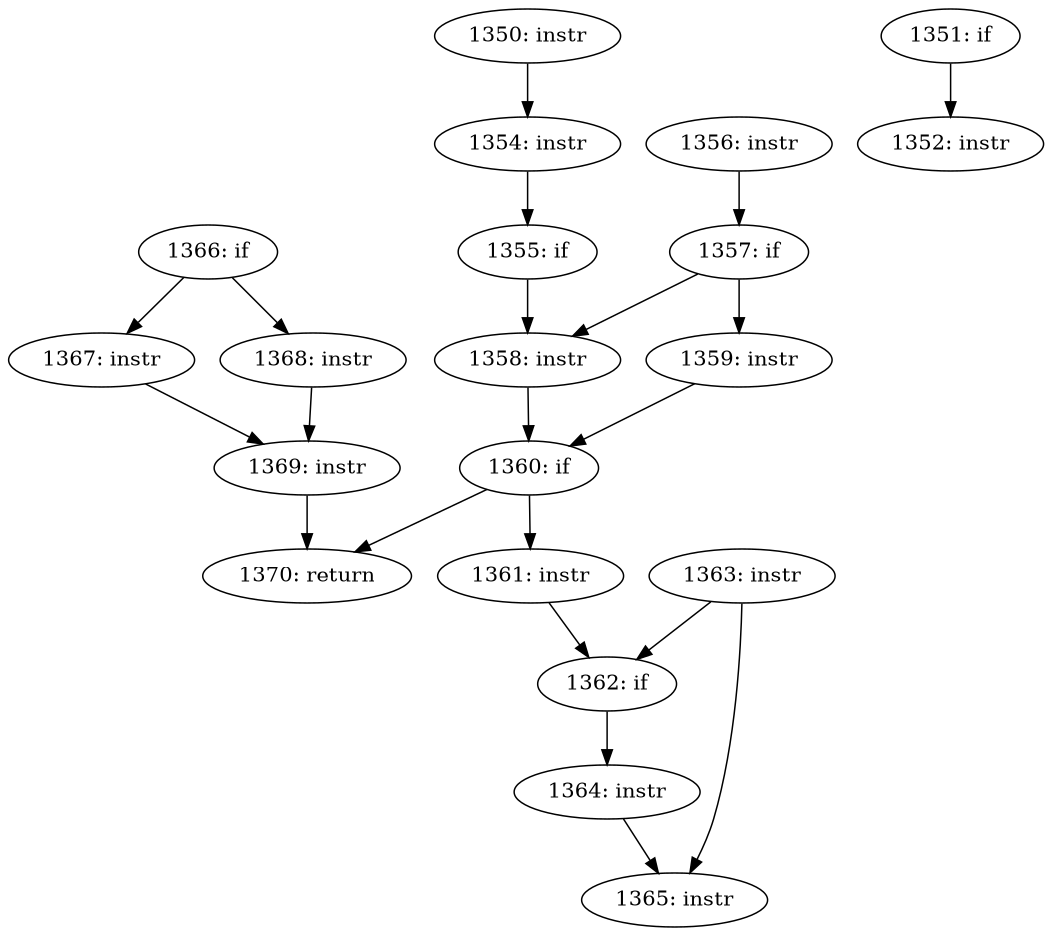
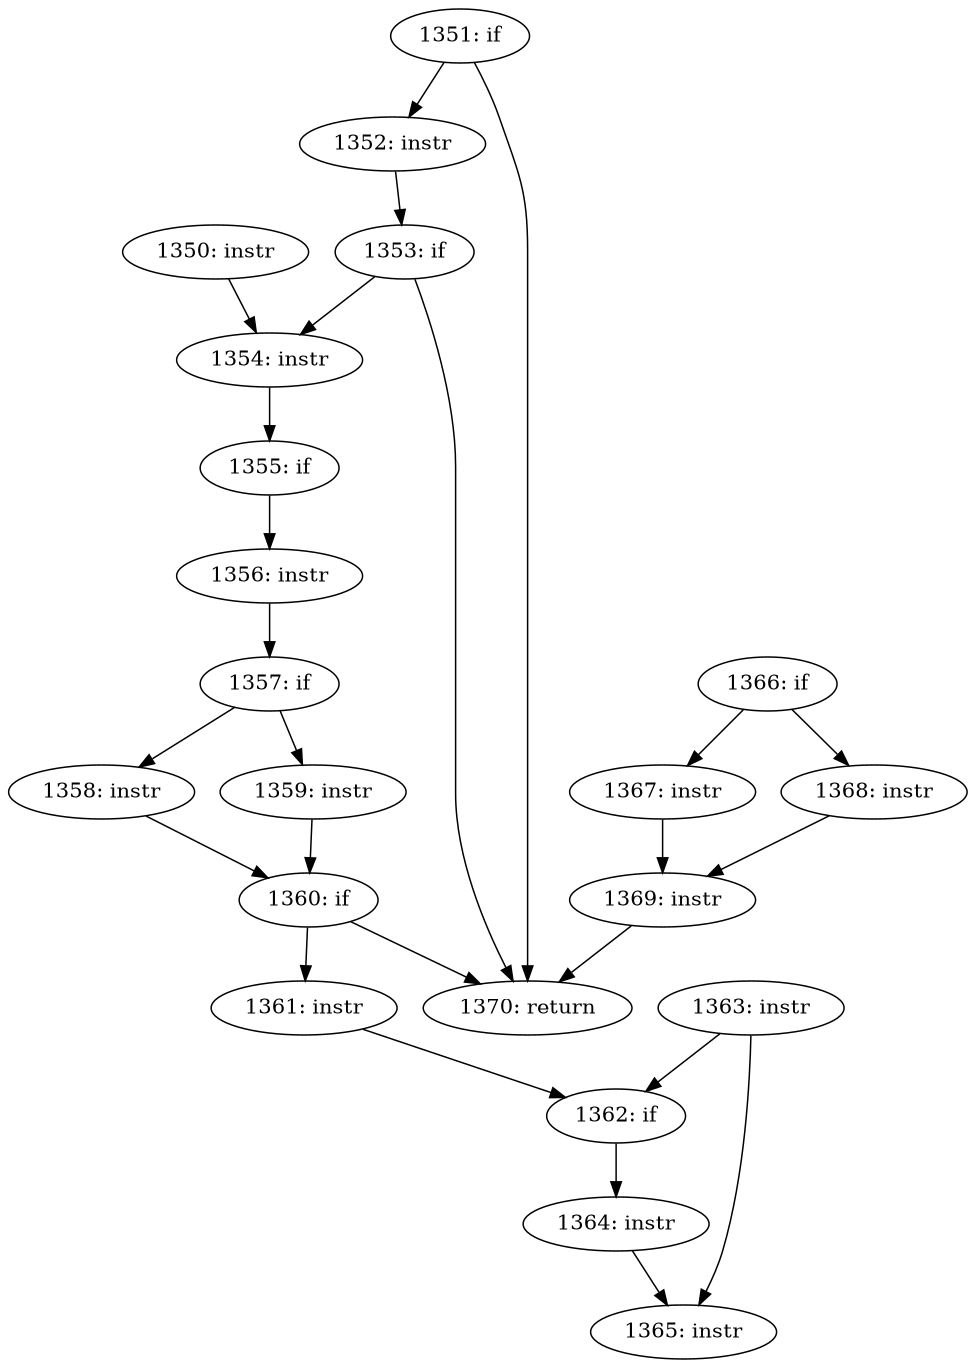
  digraph {
    n1 [label="1350: instr"]
    n2 [label="1354: instr"]
    n3 [label="1351: if"]
    n4 [label="1352: instr"]
    n5 [label="1370: return"]
+   n6 [label="1353: if"]
    n7 [label="1355: if"]
    n8 [label="1356: instr"]
    n9 [label="1357: if"]
    n10 [label="1358: instr"]
    n11 [label="1359: instr"]
    n12 [label="1360: if"]
    n13 [label="1361: instr"]
    n14 [label="1362: if"]
    n15 [label="1364: instr"]
    n16 [label="1363: instr"]
    n17 [label="1365: instr"]
    n18 [label="1366: if"]
    n19 [label="1367: instr"]
    n20 [label="1368: instr"]
    n21 [label="1369: instr"]
    n1 -> n2
    n2 -> n7
    n3 -> n4
-   n7 -> n10
+   n3 -> n5
+   n4 -> n6
+   n6 -> n2
+   n6 -> n5
+   n7 -> n8
    n8 -> n9
    n9 -> n10
    n9 -> n11
    n10 -> n12
    n11 -> n12
    n12 -> n5
    n12 -> n13
    n13 -> n14
    n14 -> n15
    n15 -> n17
    n16 -> n14
    n16 -> n17
    n18 -> n19
    n18 -> n20
    n19 -> n21
    n20 -> n21
    n21 -> n5
  }
